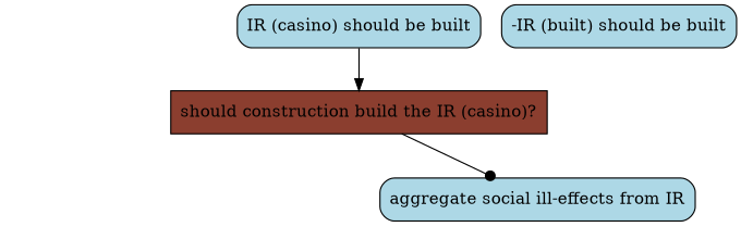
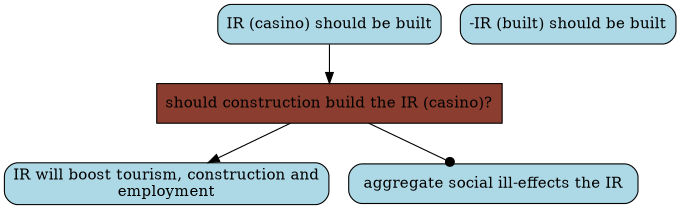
  digraph {
    node [color=black fillcolor=lightblue fixedsize=false shape=box style="rounded,filled"]
    n1 [fillcolor=coral4 label="should construction build the IR (casino)?" style=filled]
-   "aggregate social ill-effects from IR"
+   "IR will boost tourism, construction and\nemployment"
+   "aggregate social ill-effects from IR" [label="aggregate social ill-effects the IR"]
    "IR (casino) should be built"
    n5 [label="-IR (built) should be built"]
+   n1 -> "IR will boost tourism, construction and\nemployment"
    n1 -> "aggregate social ill-effects from IR" [arrowhead=dot]
    "IR (casino) should be built" -> n1
  }
